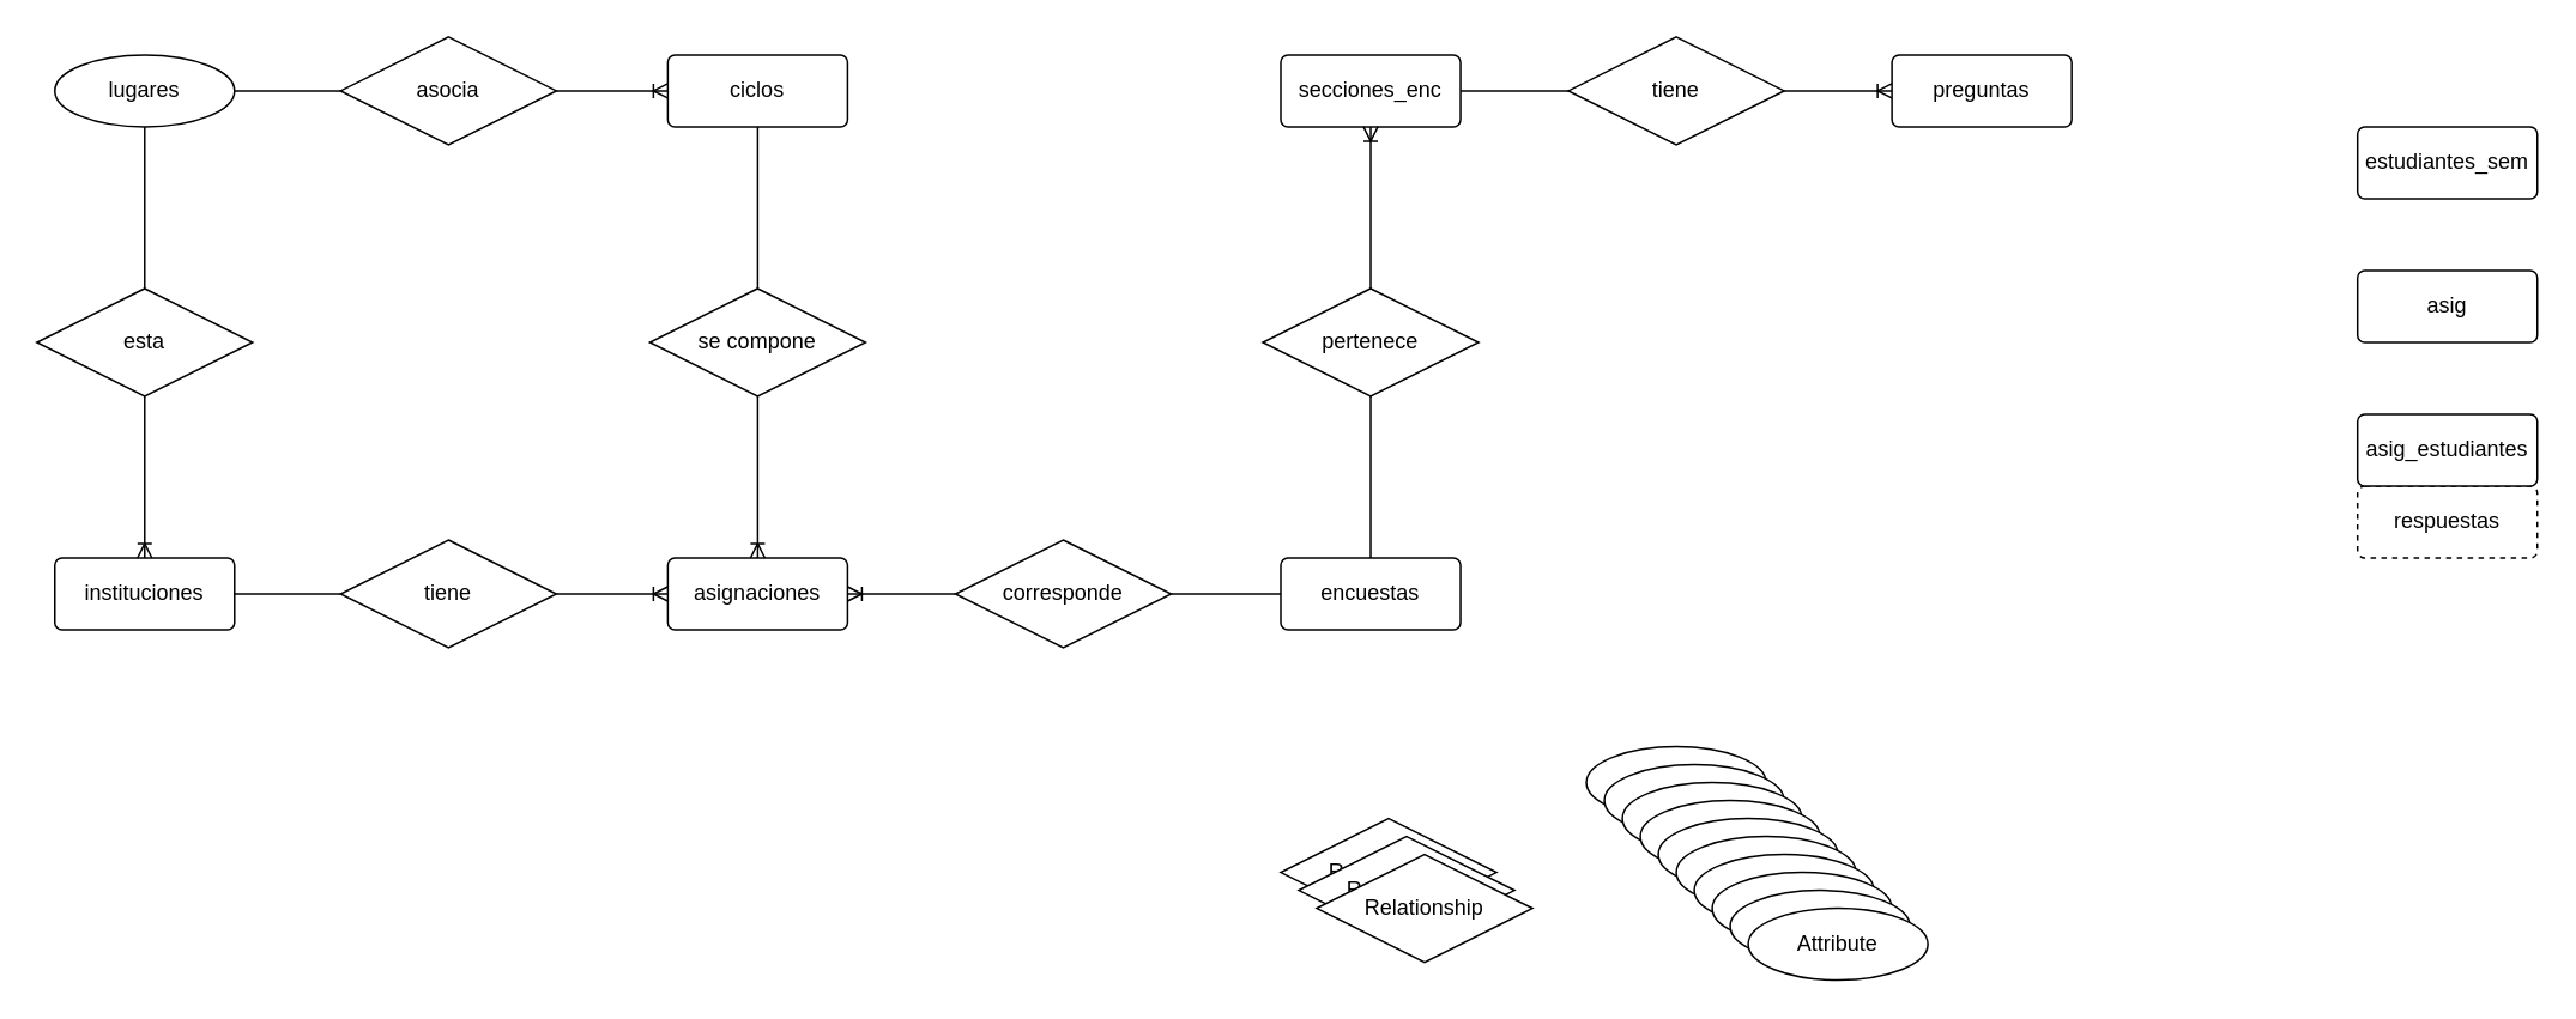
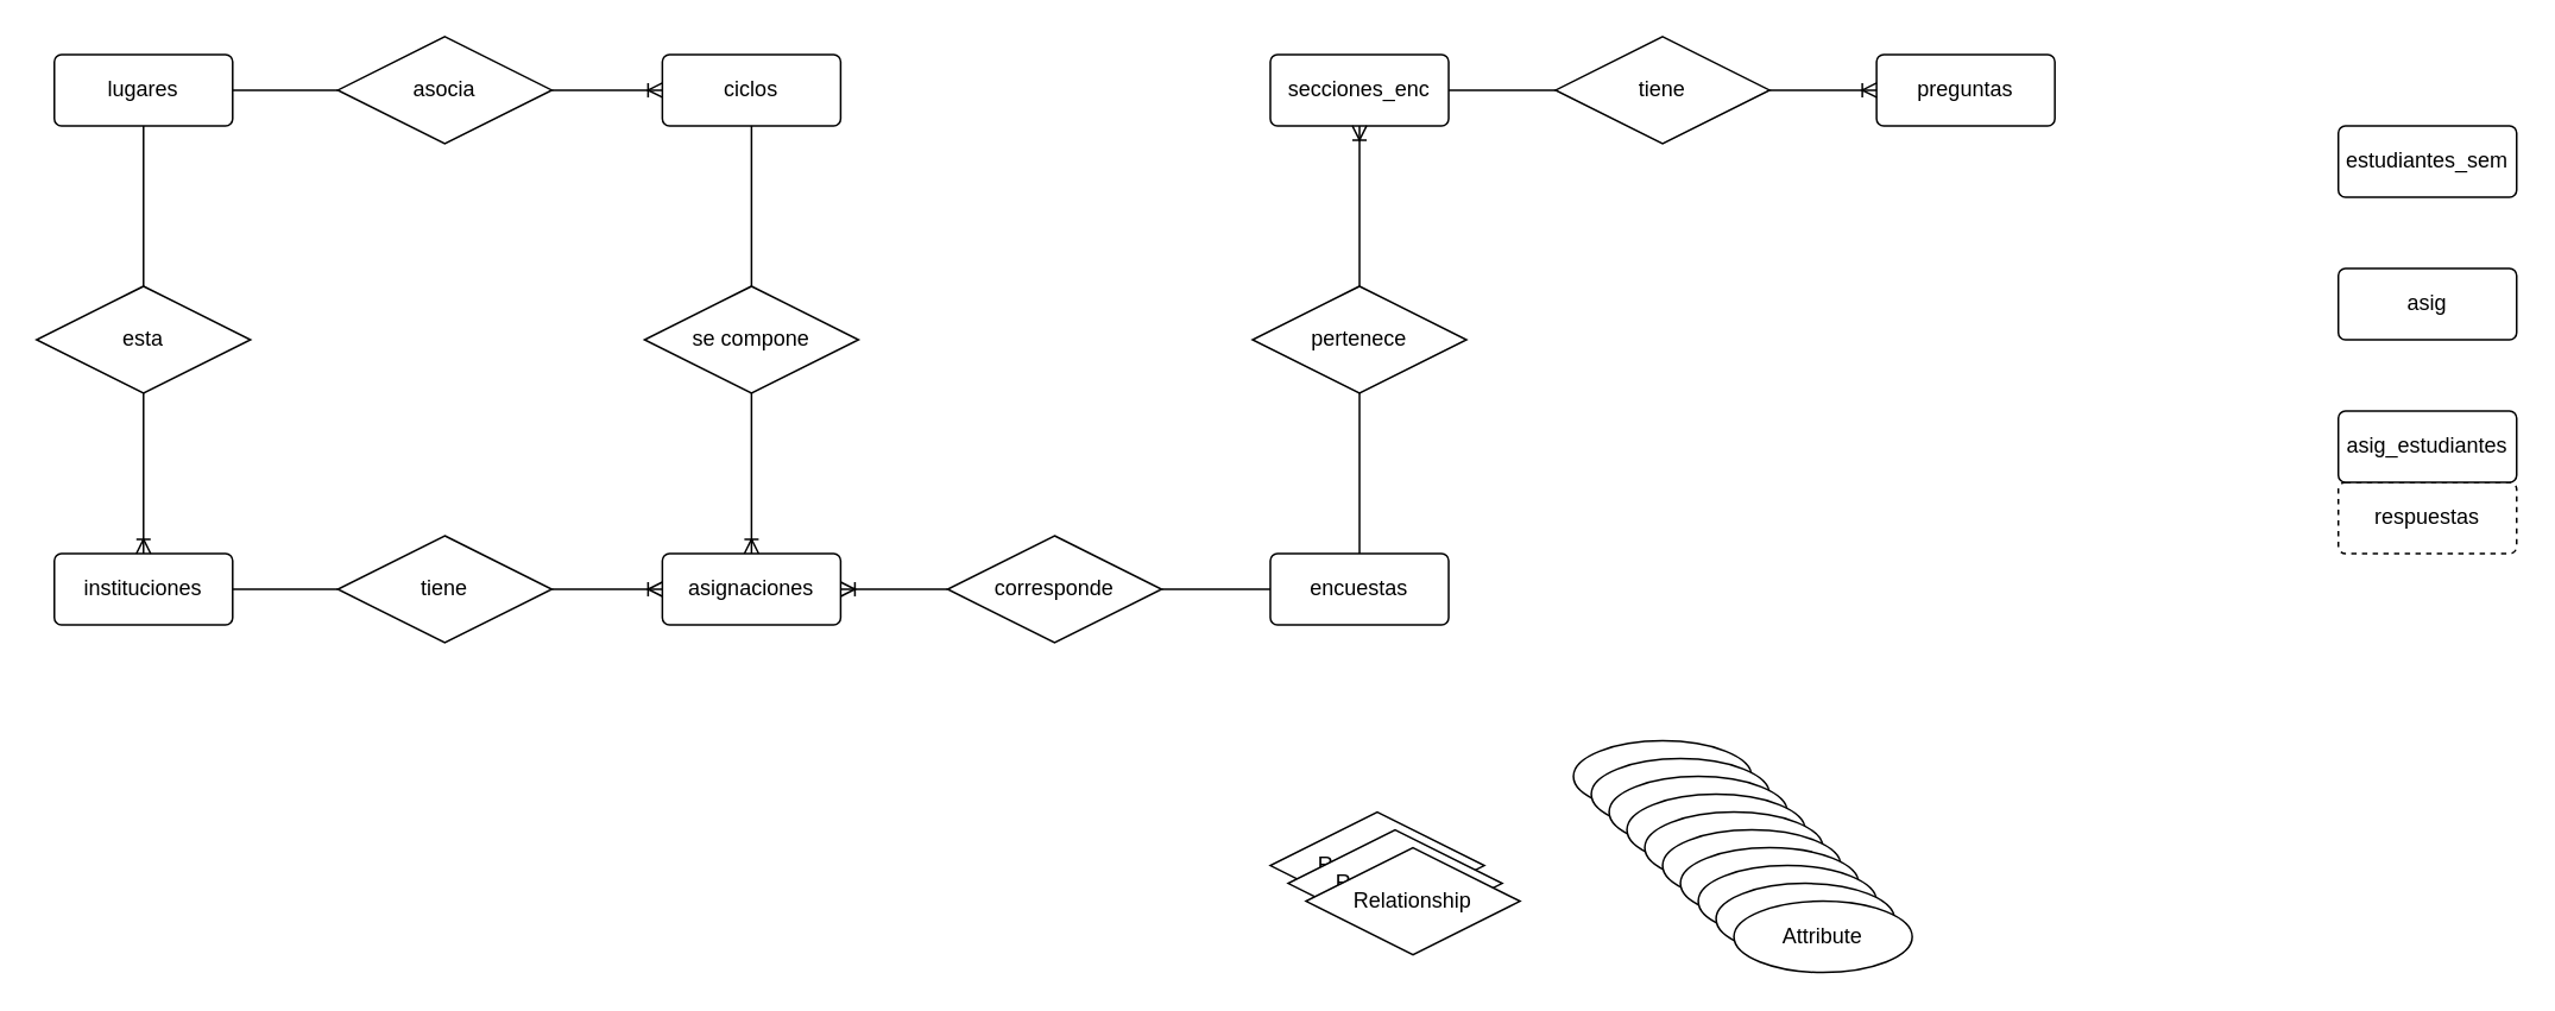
  <mxCell id="0" />
  <mxCell id="1" parent="0" />
- <mxCell id="2" value="lugares" style="ellipse;arcSize=10;whiteSpace=wrap;html=1;align=center;" vertex="1" parent="1"><mxGeometry x="30" y="30" width="100" height="40" as="geometry" /></mxCell>
+ <mxCell id="2" value="lugares" style="rounded=1;arcSize=10;whiteSpace=wrap;html=1;align=center;" vertex="1" parent="1"><mxGeometry x="30" y="30" width="100" height="40" as="geometry" /></mxCell>
  <mxCell id="3" value="ciclos" style="rounded=1;arcSize=10;whiteSpace=wrap;html=1;align=center;" vertex="1" parent="1"><mxGeometry x="371" y="30" width="100" height="40" as="geometry" /></mxCell>
  <mxCell id="4" value="Attribute" style="ellipse;whiteSpace=wrap;html=1;align=center;" vertex="1" parent="1"><mxGeometry x="882" y="415" width="100" height="40" as="geometry" /></mxCell>
  <mxCell id="5" value="Attribute" style="ellipse;whiteSpace=wrap;html=1;align=center;" vertex="1" parent="1"><mxGeometry x="892" y="425" width="100" height="40" as="geometry" /></mxCell>
  <mxCell id="6" value="Attribute" style="ellipse;whiteSpace=wrap;html=1;align=center;" vertex="1" parent="1"><mxGeometry x="902" y="435" width="100" height="40" as="geometry" /></mxCell>
  <mxCell id="7" value="Attribute" style="ellipse;whiteSpace=wrap;html=1;align=center;" vertex="1" parent="1"><mxGeometry x="912" y="445" width="100" height="40" as="geometry" /></mxCell>
  <mxCell id="8" value="Attribute" style="ellipse;whiteSpace=wrap;html=1;align=center;" vertex="1" parent="1"><mxGeometry x="922" y="455" width="100" height="40" as="geometry" /></mxCell>
  <mxCell id="9" value="Attribute" style="ellipse;whiteSpace=wrap;html=1;align=center;" vertex="1" parent="1"><mxGeometry x="932" y="465" width="100" height="40" as="geometry" /></mxCell>
  <mxCell id="10" value="Attribute" style="ellipse;whiteSpace=wrap;html=1;align=center;" vertex="1" parent="1"><mxGeometry x="942" y="475" width="100" height="40" as="geometry" /></mxCell>
  <mxCell id="11" value="Attribute" style="ellipse;whiteSpace=wrap;html=1;align=center;" vertex="1" parent="1"><mxGeometry x="952" y="485" width="100" height="40" as="geometry" /></mxCell>
  <mxCell id="12" value="Attribute" style="ellipse;whiteSpace=wrap;html=1;align=center;" vertex="1" parent="1"><mxGeometry x="962" y="495" width="100" height="40" as="geometry" /></mxCell>
  <mxCell id="13" value="Attribute" style="ellipse;whiteSpace=wrap;html=1;align=center;" vertex="1" parent="1"><mxGeometry x="972" y="505" width="100" height="40" as="geometry" /></mxCell>
  <mxCell id="14" value="respuestas" style="rounded=1;arcSize=10;whiteSpace=wrap;html=1;align=center;dashed=1;" vertex="1" parent="1"><mxGeometry x="1311" y="270" width="100" height="40" as="geometry" /></mxCell>
  <mxCell id="15" value="asig_estudiantes" style="rounded=1;arcSize=10;whiteSpace=wrap;html=1;align=center;" vertex="1" parent="1"><mxGeometry x="1311" y="230" width="100" height="40" as="geometry" /></mxCell>
  <mxCell id="16" value="asignaciones" style="rounded=1;arcSize=10;whiteSpace=wrap;html=1;align=center;" vertex="1" parent="1"><mxGeometry x="371" y="310" width="100" height="40" as="geometry" /></mxCell>
  <mxCell id="17" value="asig" style="rounded=1;arcSize=10;whiteSpace=wrap;html=1;align=center;" vertex="1" parent="1"><mxGeometry x="1311" y="150" width="100" height="40" as="geometry" /></mxCell>
  <mxCell id="18" value="preguntas" style="rounded=1;arcSize=10;whiteSpace=wrap;html=1;align=center;" vertex="1" parent="1"><mxGeometry x="1052" y="30" width="100" height="40" as="geometry" /></mxCell>
  <mxCell id="19" value="secciones_enc" style="rounded=1;arcSize=10;whiteSpace=wrap;html=1;align=center;" vertex="1" parent="1"><mxGeometry x="712" y="30" width="100" height="40" as="geometry" /></mxCell>
  <mxCell id="20" value="encuestas" style="rounded=1;arcSize=10;whiteSpace=wrap;html=1;align=center;" vertex="1" parent="1"><mxGeometry x="712" y="310" width="100" height="40" as="geometry" /></mxCell>
  <mxCell id="21" value="estudiantes_sem" style="rounded=1;arcSize=10;whiteSpace=wrap;html=1;align=center;" vertex="1" parent="1"><mxGeometry x="1311" y="70" width="100" height="40" as="geometry" /></mxCell>
  <mxCell id="22" value="instituciones" style="rounded=1;arcSize=10;whiteSpace=wrap;html=1;align=center;" vertex="1" parent="1"><mxGeometry x="30" y="310" width="100" height="40" as="geometry" /></mxCell>
  <mxCell id="23" value="Relationship" style="shape=rhombus;perimeter=rhombusPerimeter;whiteSpace=wrap;html=1;align=center;" vertex="1" parent="1"><mxGeometry x="712" y="455" width="120" height="60" as="geometry" /></mxCell>
  <mxCell id="24" value="Relationship" style="shape=rhombus;perimeter=rhombusPerimeter;whiteSpace=wrap;html=1;align=center;" vertex="1" parent="1"><mxGeometry x="722" y="465" width="120" height="60" as="geometry" /></mxCell>
  <mxCell id="25" value="Relationship" style="shape=rhombus;perimeter=rhombusPerimeter;whiteSpace=wrap;html=1;align=center;" vertex="1" parent="1"><mxGeometry x="732" y="475" width="120" height="60" as="geometry" /></mxCell>
  <mxCell id="26" style="edgeStyle=orthogonalEdgeStyle;rounded=0;orthogonalLoop=1;jettySize=auto;html=1;endArrow=none;endFill=0;" edge="1" parent="1" source="28" target="19"><mxGeometry relative="1" as="geometry" /></mxCell>
  <mxCell id="27" style="edgeStyle=orthogonalEdgeStyle;rounded=0;orthogonalLoop=1;jettySize=auto;html=1;endArrow=ERoneToMany;endFill=0;" edge="1" parent="1" source="28" target="18"><mxGeometry relative="1" as="geometry" /></mxCell>
  <mxCell id="28" value="tiene" style="shape=rhombus;perimeter=rhombusPerimeter;whiteSpace=wrap;html=1;align=center;" vertex="1" parent="1"><mxGeometry x="872" y="20" width="120" height="60" as="geometry" /></mxCell>
  <mxCell id="29" style="edgeStyle=orthogonalEdgeStyle;rounded=0;orthogonalLoop=1;jettySize=auto;html=1;exitX=0.5;exitY=1;exitDx=0;exitDy=0;endArrow=none;endFill=0;" edge="1" parent="1" source="31" target="20"><mxGeometry relative="1" as="geometry" /></mxCell>
  <mxCell id="30" style="edgeStyle=orthogonalEdgeStyle;rounded=0;orthogonalLoop=1;jettySize=auto;html=1;endArrow=ERoneToMany;endFill=0;" edge="1" parent="1" source="31" target="19"><mxGeometry relative="1" as="geometry" /></mxCell>
  <mxCell id="31" value="pertenece" style="shape=rhombus;perimeter=rhombusPerimeter;whiteSpace=wrap;html=1;align=center;" vertex="1" parent="1"><mxGeometry x="702" y="160" width="120" height="60" as="geometry" /></mxCell>
  <mxCell id="32" style="edgeStyle=orthogonalEdgeStyle;rounded=0;orthogonalLoop=1;jettySize=auto;html=1;endArrow=none;endFill=0;" edge="1" parent="1" source="34" target="20"><mxGeometry relative="1" as="geometry" /></mxCell>
  <mxCell id="33" style="edgeStyle=orthogonalEdgeStyle;rounded=0;orthogonalLoop=1;jettySize=auto;html=1;endArrow=ERoneToMany;endFill=0;" edge="1" parent="1" source="34" target="16"><mxGeometry relative="1" as="geometry" /></mxCell>
  <mxCell id="34" value="corresponde" style="shape=rhombus;perimeter=rhombusPerimeter;whiteSpace=wrap;html=1;align=center;" vertex="1" parent="1"><mxGeometry x="531" y="300" width="120" height="60" as="geometry" /></mxCell>
  <mxCell id="35" style="edgeStyle=orthogonalEdgeStyle;rounded=0;orthogonalLoop=1;jettySize=auto;html=1;exitX=0;exitY=0.5;exitDx=0;exitDy=0;endArrow=none;endFill=0;" edge="1" parent="1" source="37" target="22"><mxGeometry relative="1" as="geometry" /></mxCell>
  <mxCell id="36" style="edgeStyle=orthogonalEdgeStyle;rounded=0;orthogonalLoop=1;jettySize=auto;html=1;exitX=1;exitY=0.5;exitDx=0;exitDy=0;endArrow=ERoneToMany;endFill=0;" edge="1" parent="1" source="37" target="16"><mxGeometry relative="1" as="geometry" /></mxCell>
  <mxCell id="37" value="tiene" style="shape=rhombus;perimeter=rhombusPerimeter;whiteSpace=wrap;html=1;align=center;" vertex="1" parent="1"><mxGeometry x="189" y="300" width="120" height="60" as="geometry" /></mxCell>
  <mxCell id="38" style="edgeStyle=orthogonalEdgeStyle;rounded=0;orthogonalLoop=1;jettySize=auto;html=1;exitX=0.5;exitY=0;exitDx=0;exitDy=0;endArrow=none;endFill=0;" edge="1" parent="1" source="40" target="3"><mxGeometry relative="1" as="geometry" /></mxCell>
  <mxCell id="39" style="edgeStyle=orthogonalEdgeStyle;rounded=0;orthogonalLoop=1;jettySize=auto;html=1;exitX=0.5;exitY=1;exitDx=0;exitDy=0;endArrow=ERoneToMany;endFill=0;" edge="1" parent="1" source="40" target="16"><mxGeometry relative="1" as="geometry" /></mxCell>
  <mxCell id="40" value="se compone" style="shape=rhombus;perimeter=rhombusPerimeter;whiteSpace=wrap;html=1;align=center;" vertex="1" parent="1"><mxGeometry x="361" y="160" width="120" height="60" as="geometry" /></mxCell>
  <mxCell id="41" style="edgeStyle=orthogonalEdgeStyle;rounded=0;orthogonalLoop=1;jettySize=auto;html=1;exitX=0.5;exitY=0;exitDx=0;exitDy=0;endArrow=none;endFill=0;" edge="1" parent="1" source="43" target="2"><mxGeometry relative="1" as="geometry" /></mxCell>
  <mxCell id="42" style="edgeStyle=orthogonalEdgeStyle;rounded=0;orthogonalLoop=1;jettySize=auto;html=1;exitX=0.5;exitY=1;exitDx=0;exitDy=0;endArrow=ERoneToMany;endFill=0;" edge="1" parent="1" source="43" target="22"><mxGeometry relative="1" as="geometry" /></mxCell>
  <mxCell id="43" value="esta" style="shape=rhombus;perimeter=rhombusPerimeter;whiteSpace=wrap;html=1;align=center;" vertex="1" parent="1"><mxGeometry x="20" y="160" width="120" height="60" as="geometry" /></mxCell>
  <mxCell id="44" style="edgeStyle=orthogonalEdgeStyle;rounded=0;orthogonalLoop=1;jettySize=auto;html=1;endArrow=none;endFill=0;" edge="1" parent="1" source="46" target="2"><mxGeometry relative="1" as="geometry" /></mxCell>
  <mxCell id="45" style="rounded=0;orthogonalLoop=1;jettySize=auto;html=1;endArrow=ERoneToMany;endFill=0;" edge="1" parent="1" source="46" target="3"><mxGeometry relative="1" as="geometry" /></mxCell>
  <mxCell id="46" value="asocia" style="shape=rhombus;perimeter=rhombusPerimeter;whiteSpace=wrap;html=1;align=center;" vertex="1" parent="1"><mxGeometry x="189" y="20" width="120" height="60" as="geometry" /></mxCell>
  <mxCell id="47" style="edgeStyle=orthogonalEdgeStyle;rounded=0;orthogonalLoop=1;jettySize=auto;html=1;exitX=0.5;exitY=1;exitDx=0;exitDy=0;" edge="1" parent="1" source="31" target="31"><mxGeometry relative="1" as="geometry" /></mxCell>
